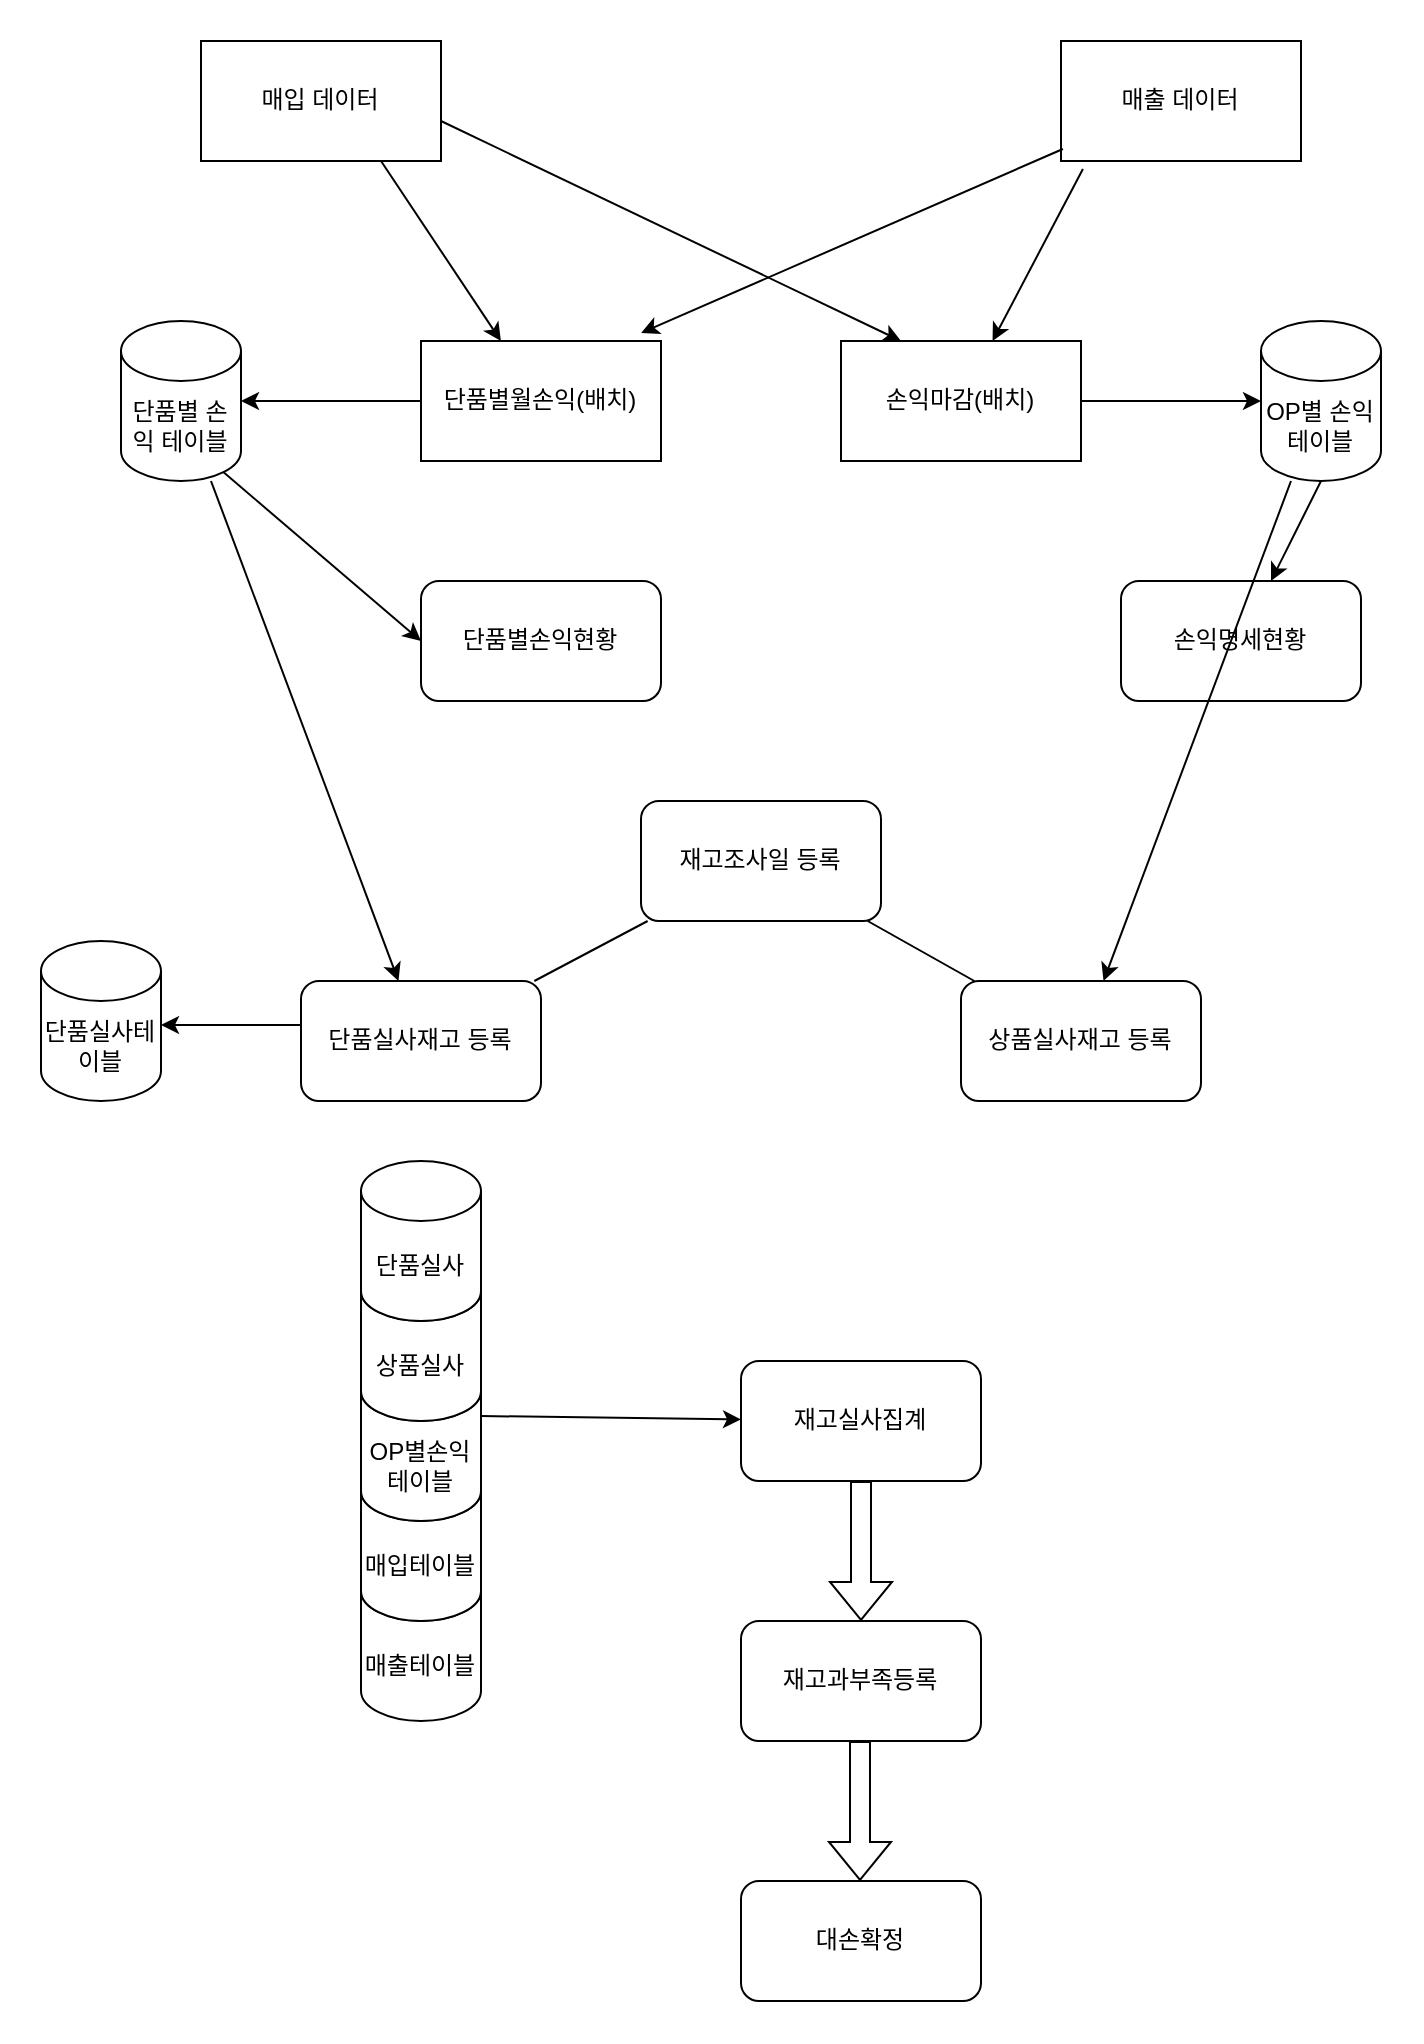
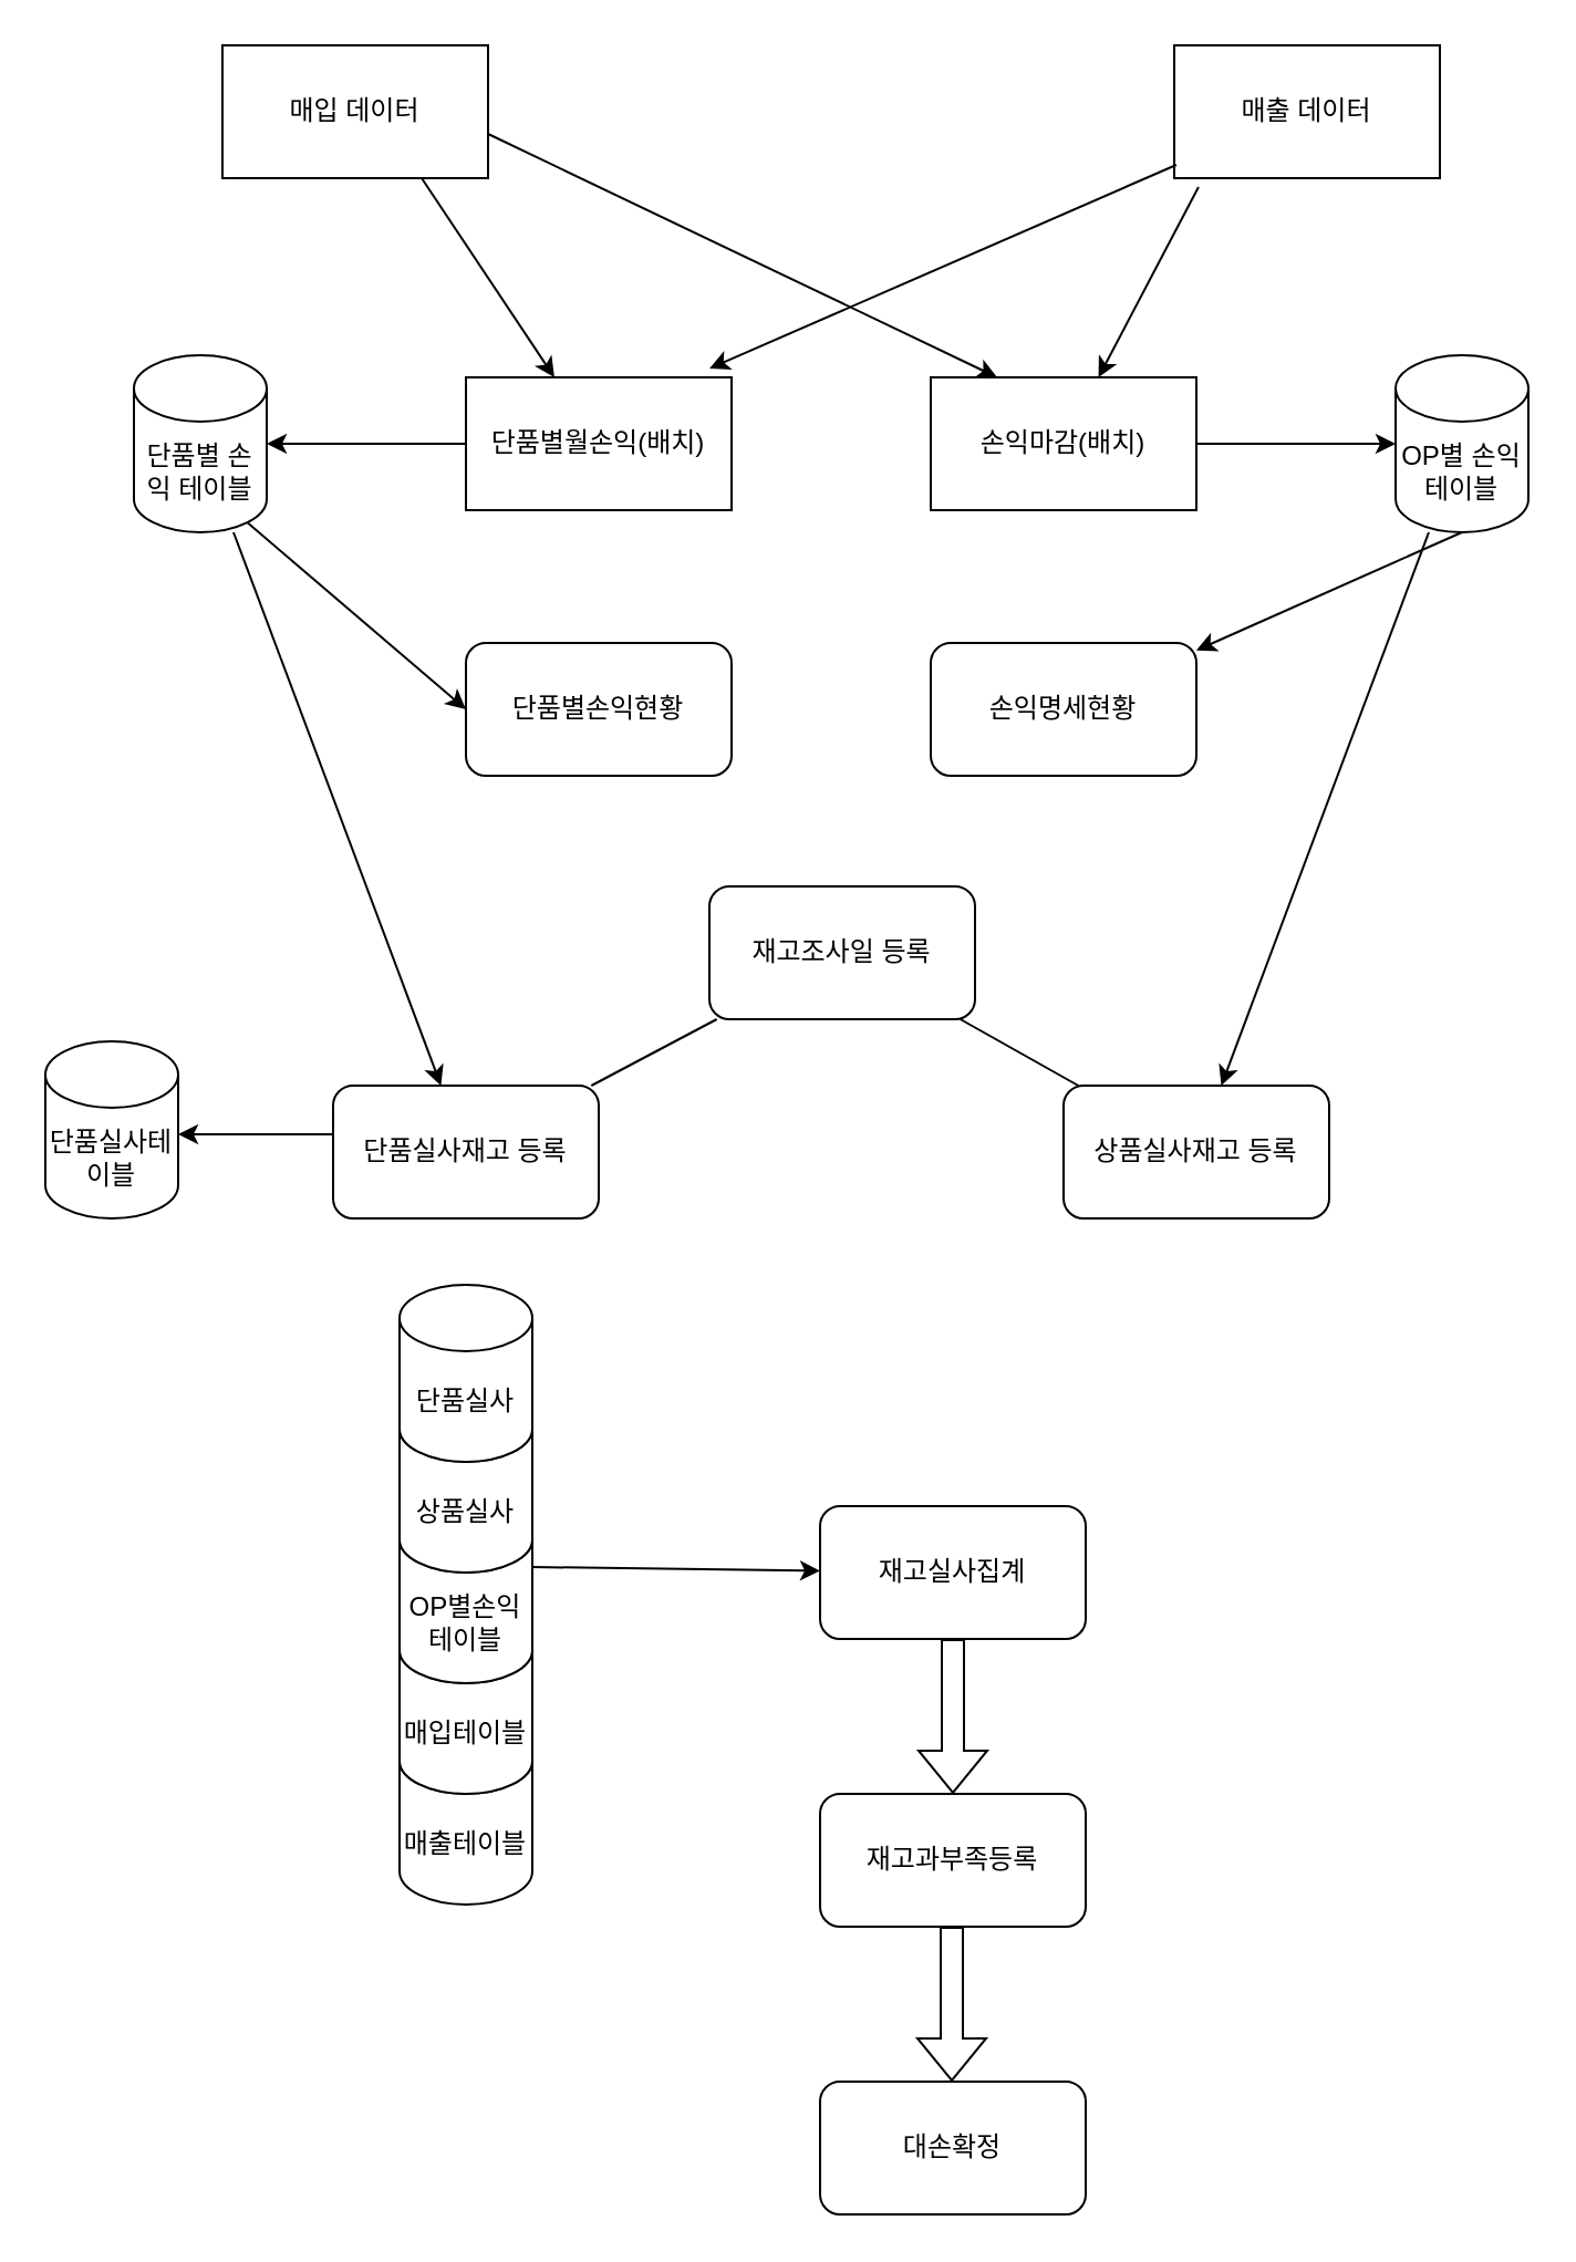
  <mxCell id="0" />
  <mxCell id="1" parent="0" />
  <mxCell id="2" value="매출테이블" style="shape=cylinder3;whiteSpace=wrap;html=1;boundedLbl=1;backgroundOutline=1;size=15;" vertex="1" parent="1"><mxGeometry x="180" y="780" width="60" height="80" as="geometry" /></mxCell>
  <mxCell id="3" value="매입 데이터" style="rounded=0;whiteSpace=wrap;html=1;" vertex="1" parent="1"><mxGeometry x="100" y="20" width="120" height="60" as="geometry" /></mxCell>
  <mxCell id="4" value="매출 데이터" style="rounded=0;whiteSpace=wrap;html=1;" vertex="1" parent="1"><mxGeometry x="530" y="20" width="120" height="60" as="geometry" /></mxCell>
  <mxCell id="5" value="손익마감(배치)" style="rounded=0;whiteSpace=wrap;html=1;" vertex="1" parent="1"><mxGeometry x="420" y="170" width="120" height="60" as="geometry" /></mxCell>
  <mxCell id="6" value="OP별 손익테이블" style="shape=cylinder3;whiteSpace=wrap;html=1;boundedLbl=1;backgroundOutline=1;size=15;" vertex="1" parent="1"><mxGeometry x="630" y="160" width="60" height="80" as="geometry" /></mxCell>
  <mxCell id="7" value="단품별월손익(배치)" style="rounded=0;whiteSpace=wrap;html=1;" vertex="1" parent="1"><mxGeometry x="210" y="170" width="120" height="60" as="geometry" /></mxCell>
  <mxCell id="8" value="단품별 손익 테이블" style="shape=cylinder3;whiteSpace=wrap;html=1;boundedLbl=1;backgroundOutline=1;size=15;" vertex="1" parent="1"><mxGeometry x="60" y="160" width="60" height="80" as="geometry" /></mxCell>
  <mxCell id="9" value="" style="endArrow=classic;html=1;rounded=0;exitX=0.75;exitY=1;exitDx=0;exitDy=0;entryX=0.333;entryY=0;entryDx=0;entryDy=0;entryPerimeter=0;" edge="1" parent="1" source="3" target="7"><mxGeometry width="50" height="50" relative="1" as="geometry"><mxPoint x="370" y="230" as="sourcePoint" /><mxPoint x="420" y="180" as="targetPoint" /></mxGeometry></mxCell>
  <mxCell id="10" value="" style="endArrow=classic;html=1;rounded=0;exitX=0.008;exitY=0.9;exitDx=0;exitDy=0;entryX=0.917;entryY=-0.067;entryDx=0;entryDy=0;entryPerimeter=0;exitPerimeter=0;" edge="1" parent="1" source="4" target="7"><mxGeometry width="50" height="50" relative="1" as="geometry"><mxPoint x="200" y="90" as="sourcePoint" /><mxPoint x="259.96" y="180" as="targetPoint" /></mxGeometry></mxCell>
  <mxCell id="11" value="" style="endArrow=classic;html=1;rounded=0;exitX=0.008;exitY=0.9;exitDx=0;exitDy=0;exitPerimeter=0;" edge="1" parent="1" target="5"><mxGeometry width="50" height="50" relative="1" as="geometry"><mxPoint x="540.96" y="84" as="sourcePoint" /><mxPoint x="330.04" y="175.98" as="targetPoint" /></mxGeometry></mxCell>
  <mxCell id="12" value="" style="endArrow=classic;html=1;rounded=0;exitX=0.75;exitY=1;exitDx=0;exitDy=0;entryX=0.25;entryY=0;entryDx=0;entryDy=0;" edge="1" parent="1" target="5"><mxGeometry width="50" height="50" relative="1" as="geometry"><mxPoint x="220" y="60" as="sourcePoint" /><mxPoint x="279.96" y="150" as="targetPoint" /></mxGeometry></mxCell>
  <mxCell id="13" value="" style="endArrow=classic;html=1;rounded=0;" edge="1" parent="1" source="7" target="8"><mxGeometry width="50" height="50" relative="1" as="geometry"><mxPoint x="370" y="230" as="sourcePoint" /><mxPoint x="420" y="180" as="targetPoint" /></mxGeometry></mxCell>
  <mxCell id="14" value="" style="endArrow=classic;html=1;rounded=0;exitX=1;exitY=0.5;exitDx=0;exitDy=0;" edge="1" parent="1" source="5" target="6"><mxGeometry width="50" height="50" relative="1" as="geometry"><mxPoint x="620" y="220" as="sourcePoint" /><mxPoint x="530" y="220" as="targetPoint" /></mxGeometry></mxCell>
  <mxCell id="15" value="단품별손익현황" style="rounded=1;whiteSpace=wrap;html=1;" vertex="1" parent="1"><mxGeometry x="210" y="290" width="120" height="60" as="geometry" /></mxCell>
- <mxCell id="16" value="손익명세현황" style="rounded=1;whiteSpace=wrap;html=1;" vertex="1" parent="1"><mxGeometry x="560" y="290" width="120" height="60" as="geometry" /></mxCell>
+ <mxCell id="16" value="손익명세현황" style="rounded=1;whiteSpace=wrap;html=1;" vertex="1" parent="1"><mxGeometry x="420" y="290" width="120" height="60" as="geometry" /></mxCell>
  <mxCell id="17" value="" style="endArrow=classic;html=1;rounded=0;exitX=0.855;exitY=1;exitDx=0;exitDy=-4.35;exitPerimeter=0;entryX=0;entryY=0.5;entryDx=0;entryDy=0;" edge="1" parent="1" source="8" target="15"><mxGeometry width="50" height="50" relative="1" as="geometry"><mxPoint x="370" y="230" as="sourcePoint" /><mxPoint x="420" y="180" as="targetPoint" /></mxGeometry></mxCell>
  <mxCell id="18" value="" style="endArrow=classic;html=1;rounded=0;exitX=0.5;exitY=1;exitDx=0;exitDy=0;exitPerimeter=0;" edge="1" parent="1" source="6" target="16"><mxGeometry width="50" height="50" relative="1" as="geometry"><mxPoint x="121.3" y="245.65" as="sourcePoint" /><mxPoint x="220" y="330" as="targetPoint" /></mxGeometry></mxCell>
  <mxCell id="19" value="재고조사일 등록" style="rounded=1;whiteSpace=wrap;html=1;" vertex="1" parent="1"><mxGeometry x="320" y="400" width="120" height="60" as="geometry" /></mxCell>
  <mxCell id="20" value="단품실사재고 등록" style="rounded=1;whiteSpace=wrap;html=1;" vertex="1" parent="1"><mxGeometry x="150" y="490" width="120" height="60" as="geometry" /></mxCell>
  <mxCell id="21" value="상품실사재고 등록" style="rounded=1;whiteSpace=wrap;html=1;" vertex="1" parent="1"><mxGeometry x="480" y="490" width="120" height="60" as="geometry" /></mxCell>
  <mxCell id="22" value="" style="endArrow=classic;html=1;rounded=0;" edge="1" parent="1" source="6" target="21"><mxGeometry width="50" height="50" relative="1" as="geometry"><mxPoint x="670" y="250" as="sourcePoint" /><mxPoint x="550" y="303.333" as="targetPoint" /></mxGeometry></mxCell>
  <mxCell id="23" value="" style="endArrow=classic;html=1;rounded=0;" edge="1" parent="1" source="8" target="20"><mxGeometry width="50" height="50" relative="1" as="geometry"><mxPoint x="121.3" y="245.65" as="sourcePoint" /><mxPoint x="220" y="330" as="targetPoint" /></mxGeometry></mxCell>
  <mxCell id="24" value="단품실사테이블" style="shape=cylinder3;whiteSpace=wrap;html=1;boundedLbl=1;backgroundOutline=1;size=15;" vertex="1" parent="1"><mxGeometry x="20" y="470" width="60" height="80" as="geometry" /></mxCell>
  <mxCell id="25" value="" style="endArrow=classic;html=1;rounded=0;exitX=0;exitY=0.367;exitDx=0;exitDy=0;exitPerimeter=0;" edge="1" parent="1" source="20"><mxGeometry width="50" height="50" relative="1" as="geometry"><mxPoint x="370" y="430" as="sourcePoint" /><mxPoint x="80" y="512" as="targetPoint" /></mxGeometry></mxCell>
  <mxCell id="26" value="" style="endArrow=none;html=1;rounded=0;" edge="1" parent="1" source="21" target="19"><mxGeometry width="50" height="50" relative="1" as="geometry"><mxPoint x="370" y="630" as="sourcePoint" /><mxPoint x="420" y="580" as="targetPoint" /></mxGeometry></mxCell>
  <mxCell id="27" value="" style="endArrow=none;html=1;rounded=0;" edge="1" parent="1" source="20" target="19"><mxGeometry width="50" height="50" relative="1" as="geometry"><mxPoint x="496.667" y="500" as="sourcePoint" /><mxPoint x="443.333" y="470" as="targetPoint" /></mxGeometry></mxCell>
  <mxCell id="28" value="재고실사집계" style="rounded=1;whiteSpace=wrap;html=1;" vertex="1" parent="1"><mxGeometry x="370" y="680" width="120" height="60" as="geometry" /></mxCell>
  <mxCell id="29" value="매입테이블" style="shape=cylinder3;whiteSpace=wrap;html=1;boundedLbl=1;backgroundOutline=1;size=15;" vertex="1" parent="1"><mxGeometry x="180" y="730" width="60" height="80" as="geometry" /></mxCell>
  <mxCell id="30" value="OP별손익테이블" style="shape=cylinder3;whiteSpace=wrap;html=1;boundedLbl=1;backgroundOutline=1;size=15;" vertex="1" parent="1"><mxGeometry x="180" y="680" width="60" height="80" as="geometry" /></mxCell>
  <mxCell id="31" value="상품실사" style="shape=cylinder3;whiteSpace=wrap;html=1;boundedLbl=1;backgroundOutline=1;size=15;" vertex="1" parent="1"><mxGeometry x="180" y="630" width="60" height="80" as="geometry" /></mxCell>
  <mxCell id="32" value="단품실사" style="shape=cylinder3;whiteSpace=wrap;html=1;boundedLbl=1;backgroundOutline=1;size=15;" vertex="1" parent="1"><mxGeometry x="180" y="580" width="60" height="80" as="geometry" /></mxCell>
  <mxCell id="33" value="" style="endArrow=classic;html=1;rounded=0;exitX=1;exitY=0;exitDx=0;exitDy=27.5;exitPerimeter=0;" edge="1" parent="1" source="30" target="28"><mxGeometry width="50" height="50" relative="1" as="geometry"><mxPoint x="260" y="700" as="sourcePoint" /><mxPoint x="420" y="490" as="targetPoint" /></mxGeometry></mxCell>
  <mxCell id="34" value="재고과부족등록" style="rounded=1;whiteSpace=wrap;html=1;" vertex="1" parent="1"><mxGeometry x="370" y="810" width="120" height="60" as="geometry" /></mxCell>
  <mxCell id="35" value="대손확정" style="rounded=1;whiteSpace=wrap;html=1;" vertex="1" parent="1"><mxGeometry x="370" y="940" width="120" height="60" as="geometry" /></mxCell>
  <mxCell id="36" value="" style="shape=flexArrow;endArrow=classic;html=1;rounded=0;exitX=0.5;exitY=1;exitDx=0;exitDy=0;" edge="1" parent="1" source="28" target="34"><mxGeometry width="50" height="50" relative="1" as="geometry"><mxPoint x="370" y="740" as="sourcePoint" /><mxPoint x="420" y="690" as="targetPoint" /></mxGeometry></mxCell>
  <mxCell id="37" value="" style="shape=flexArrow;endArrow=classic;html=1;rounded=0;exitX=0.5;exitY=1;exitDx=0;exitDy=0;" edge="1" parent="1"><mxGeometry width="50" height="50" relative="1" as="geometry"><mxPoint x="429.5" y="870" as="sourcePoint" /><mxPoint x="429.5" y="940" as="targetPoint" /></mxGeometry></mxCell>
